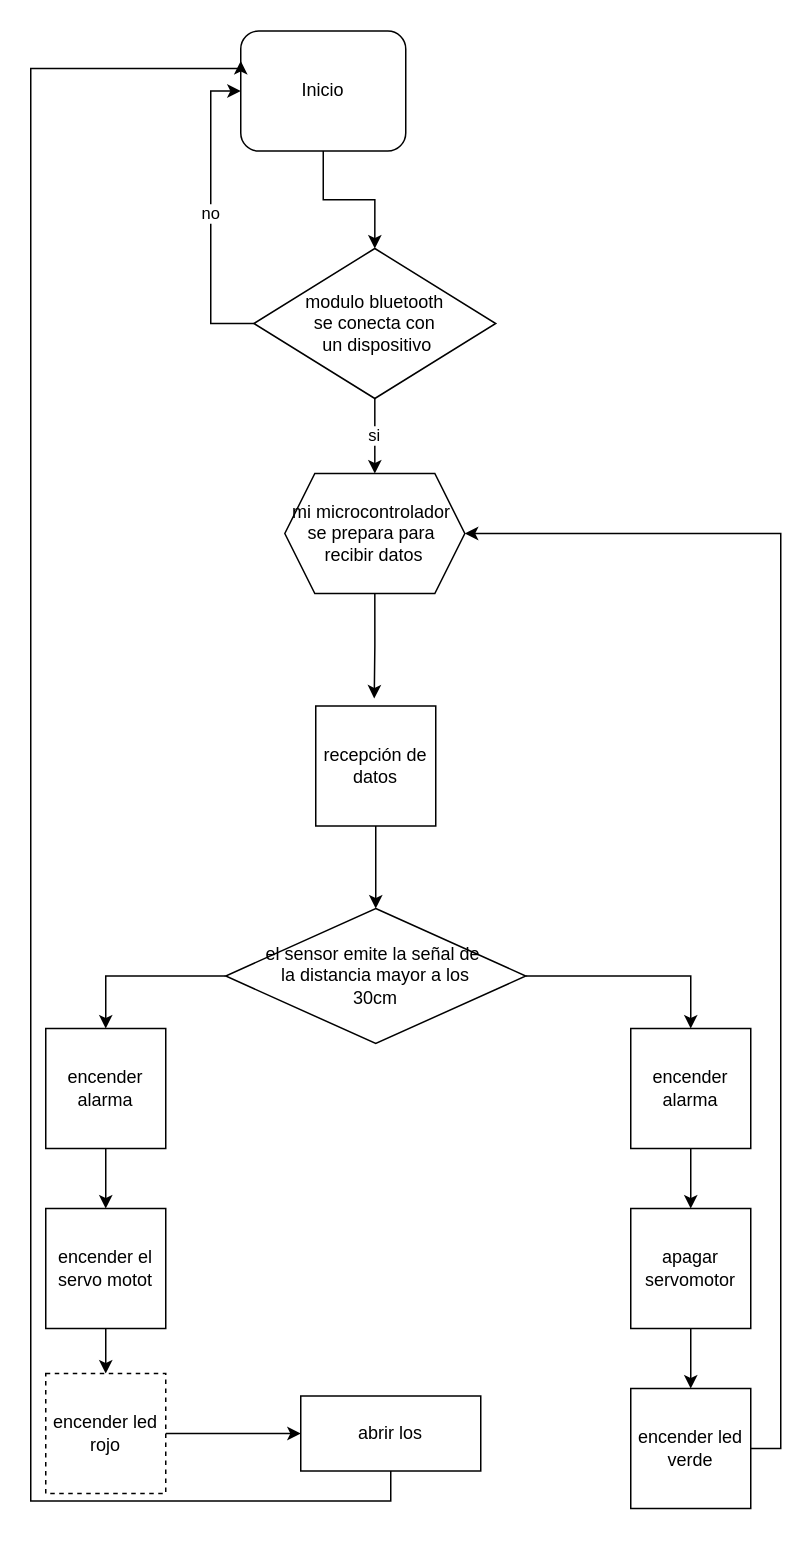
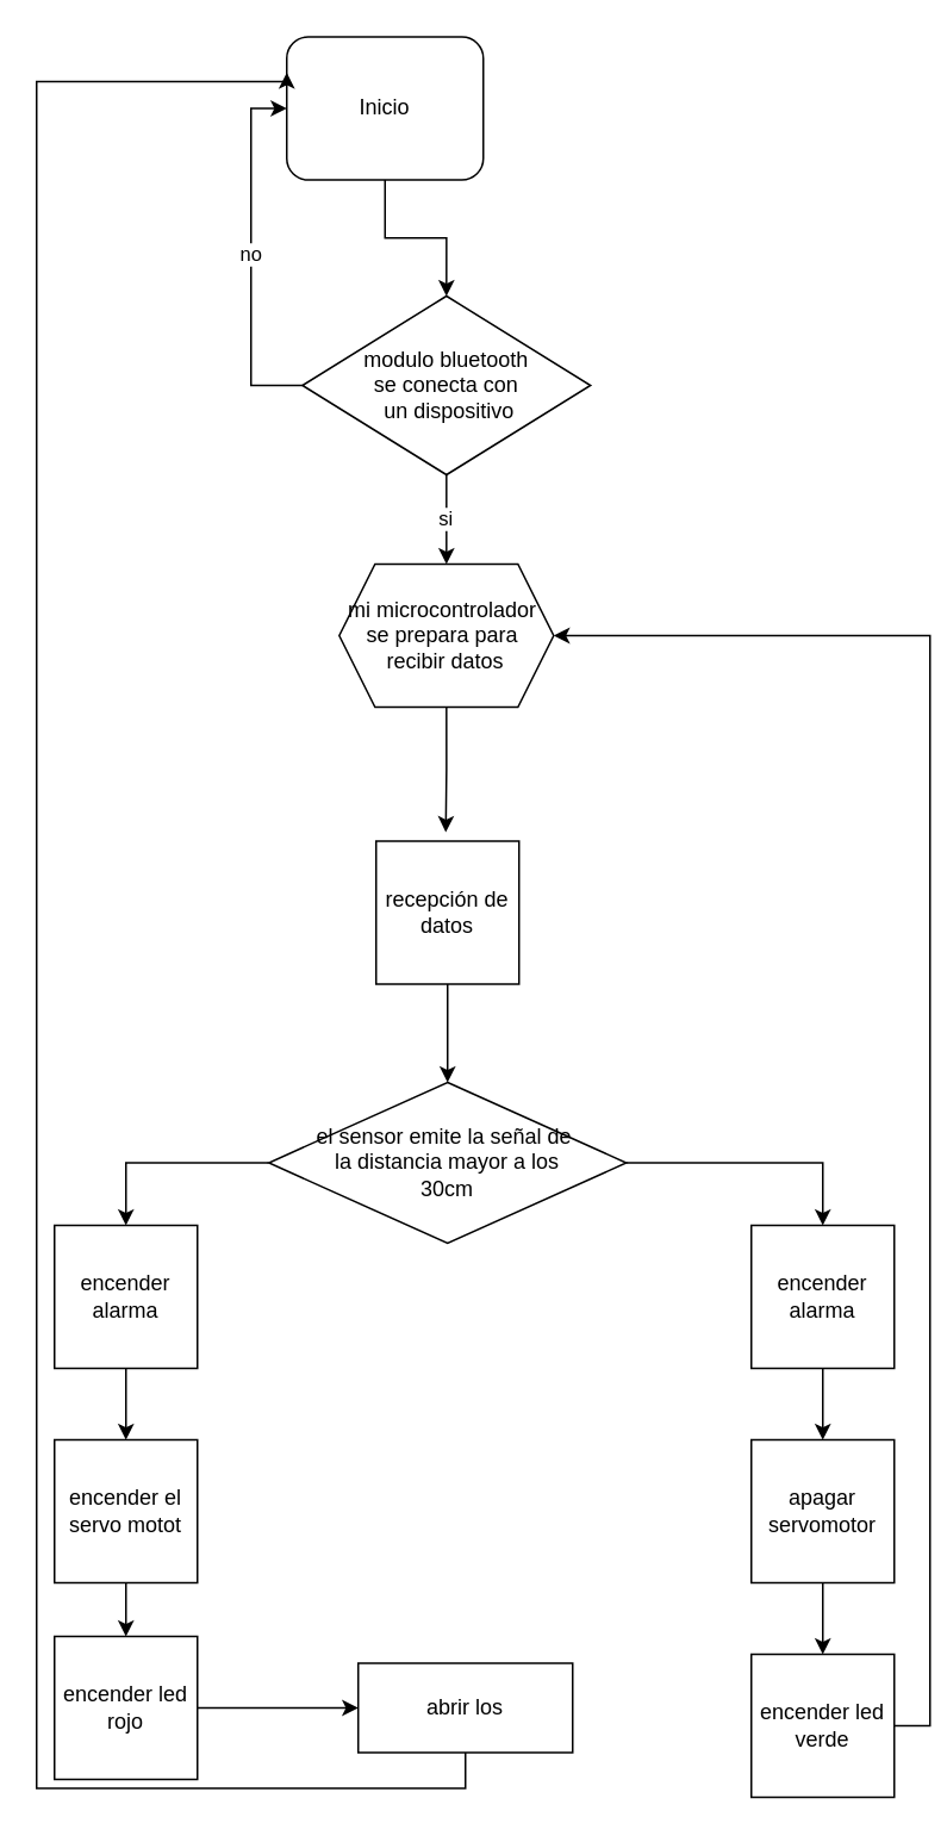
  <mxCell id="0" />
  <mxCell id="1" parent="0" />
  <mxCell id="2" style="edgeStyle=orthogonalEdgeStyle;rounded=0;orthogonalLoop=1;jettySize=auto;html=1;exitX=0.5;exitY=1;exitDx=0;exitDy=0;entryX=0.5;entryY=0;entryDx=0;entryDy=0;" edge="1" parent="1" source="3" target="6"><mxGeometry relative="1" as="geometry" /></mxCell>
  <mxCell id="3" value="&lt;font style=&quot;vertical-align: inherit&quot;&gt;&lt;font style=&quot;vertical-align: inherit&quot;&gt;Inicio&lt;/font&gt;&lt;/font&gt;" style="rounded=1;whiteSpace=wrap;html=1;" vertex="1" parent="1"><mxGeometry x="160" y="20" width="110" height="80" as="geometry" /></mxCell>
  <mxCell id="4" value="&lt;font style=&quot;vertical-align: inherit&quot;&gt;&lt;font style=&quot;vertical-align: inherit&quot;&gt;no&lt;/font&gt;&lt;/font&gt;" style="edgeStyle=orthogonalEdgeStyle;rounded=0;orthogonalLoop=1;jettySize=auto;html=1;exitX=0;exitY=0.5;exitDx=0;exitDy=0;entryX=0;entryY=0.5;entryDx=0;entryDy=0;" edge="1" parent="1" source="6" target="3"><mxGeometry relative="1" as="geometry" /></mxCell>
  <mxCell id="5" value="&lt;font style=&quot;vertical-align: inherit&quot;&gt;&lt;font style=&quot;vertical-align: inherit&quot;&gt;si&lt;/font&gt;&lt;/font&gt;" style="edgeStyle=orthogonalEdgeStyle;rounded=0;orthogonalLoop=1;jettySize=auto;html=1;exitX=0.5;exitY=1;exitDx=0;exitDy=0;entryX=0.5;entryY=0;entryDx=0;entryDy=0;" edge="1" parent="1" source="6" target="8"><mxGeometry relative="1" as="geometry" /></mxCell>
  <mxCell id="6" value="&lt;font style=&quot;vertical-align: inherit&quot;&gt;&lt;font style=&quot;vertical-align: inherit&quot;&gt;&lt;font style=&quot;vertical-align: inherit&quot;&gt;&lt;font style=&quot;vertical-align: inherit&quot;&gt;&lt;font style=&quot;vertical-align: inherit&quot;&gt;&lt;font style=&quot;vertical-align: inherit&quot;&gt;modulo bluetooth &lt;br&gt;se conecta con&lt;br&gt;&amp;nbsp;un dispositivo&lt;/font&gt;&lt;/font&gt;&lt;/font&gt;&lt;/font&gt;&lt;/font&gt;&lt;/font&gt;" style="rhombus;whiteSpace=wrap;html=1;" vertex="1" parent="1"><mxGeometry x="168.75" y="165" width="161.25" height="100" as="geometry" /></mxCell>
  <mxCell id="7" style="edgeStyle=orthogonalEdgeStyle;rounded=0;orthogonalLoop=1;jettySize=auto;html=1;exitX=0.5;exitY=1;exitDx=0;exitDy=0;" edge="1" parent="1" source="8"><mxGeometry relative="1" as="geometry"><mxPoint x="249" y="465" as="targetPoint" /></mxGeometry></mxCell>
  <mxCell id="8" value="&lt;font style=&quot;vertical-align: inherit&quot;&gt;&lt;font style=&quot;vertical-align: inherit&quot;&gt;mi microcontrolador&amp;nbsp;&lt;br&gt;se prepara para&amp;nbsp;&lt;br&gt;recibir datos&lt;br&gt;&lt;/font&gt;&lt;/font&gt;" style="shape=hexagon;perimeter=hexagonPerimeter2;whiteSpace=wrap;html=1;fixedSize=1;" vertex="1" parent="1"><mxGeometry x="189.38" y="315" width="120" height="80" as="geometry" /></mxCell>
  <mxCell id="9" style="edgeStyle=orthogonalEdgeStyle;rounded=0;orthogonalLoop=1;jettySize=auto;html=1;exitX=0.5;exitY=1;exitDx=0;exitDy=0;entryX=0.5;entryY=0;entryDx=0;entryDy=0;" edge="1" parent="1" source="10" target="13"><mxGeometry relative="1" as="geometry" /></mxCell>
  <mxCell id="10" value="recepción de datos" style="whiteSpace=wrap;html=1;aspect=fixed;" vertex="1" parent="1"><mxGeometry x="210" y="470" width="80" height="80" as="geometry" /></mxCell>
  <mxCell id="11" style="edgeStyle=orthogonalEdgeStyle;rounded=0;orthogonalLoop=1;jettySize=auto;html=1;exitX=0;exitY=0.5;exitDx=0;exitDy=0;entryX=0.5;entryY=0;entryDx=0;entryDy=0;" edge="1" parent="1" source="13" target="15"><mxGeometry relative="1" as="geometry" /></mxCell>
  <mxCell id="12" style="edgeStyle=orthogonalEdgeStyle;rounded=0;orthogonalLoop=1;jettySize=auto;html=1;exitX=1;exitY=0.5;exitDx=0;exitDy=0;entryX=0.5;entryY=0;entryDx=0;entryDy=0;" edge="1" parent="1" source="13" target="23"><mxGeometry relative="1" as="geometry" /></mxCell>
  <mxCell id="13" value="el sensor emite la señal de&amp;nbsp;&lt;br&gt;la distancia mayor a los&lt;br&gt;30cm" style="rhombus;whiteSpace=wrap;html=1;" vertex="1" parent="1"><mxGeometry x="150" y="605" width="200" height="90" as="geometry" /></mxCell>
  <mxCell id="14" style="edgeStyle=orthogonalEdgeStyle;rounded=0;orthogonalLoop=1;jettySize=auto;html=1;exitX=0.5;exitY=1;exitDx=0;exitDy=0;entryX=0.5;entryY=0;entryDx=0;entryDy=0;" edge="1" parent="1" source="15" target="17"><mxGeometry relative="1" as="geometry" /></mxCell>
  <mxCell id="15" value="encender alarma" style="whiteSpace=wrap;html=1;aspect=fixed;" vertex="1" parent="1"><mxGeometry x="30" y="685" width="80" height="80" as="geometry" /></mxCell>
  <mxCell id="16" style="edgeStyle=orthogonalEdgeStyle;rounded=0;orthogonalLoop=1;jettySize=auto;html=1;exitX=0.5;exitY=1;exitDx=0;exitDy=0;entryX=0.5;entryY=0;entryDx=0;entryDy=0;" edge="1" parent="1" source="17" target="19"><mxGeometry relative="1" as="geometry" /></mxCell>
  <mxCell id="17" value="encender el servo motot" style="whiteSpace=wrap;html=1;aspect=fixed;" vertex="1" parent="1"><mxGeometry x="30" y="805" width="80" height="80" as="geometry" /></mxCell>
  <mxCell id="18" style="edgeStyle=orthogonalEdgeStyle;rounded=0;orthogonalLoop=1;jettySize=auto;html=1;exitX=1;exitY=0.5;exitDx=0;exitDy=0;entryX=0;entryY=0.5;entryDx=0;entryDy=0;" edge="1" parent="1" source="19" target="21"><mxGeometry relative="1" as="geometry" /></mxCell>
- <mxCell id="19" value="encender led rojo" style="whiteSpace=wrap;html=1;aspect=fixed;dashed=1;" vertex="1" parent="1"><mxGeometry x="30" y="915" width="80" height="80" as="geometry" /></mxCell>
+ <mxCell id="19" value="encender led rojo" style="whiteSpace=wrap;html=1;aspect=fixed;" vertex="1" parent="1"><mxGeometry x="30" y="915" width="80" height="80" as="geometry" /></mxCell>
  <mxCell id="20" style="edgeStyle=orthogonalEdgeStyle;rounded=0;orthogonalLoop=1;jettySize=auto;html=1;exitX=0.5;exitY=1;exitDx=0;exitDy=0;entryX=0;entryY=0.25;entryDx=0;entryDy=0;" edge="1" parent="1" source="21" target="3"><mxGeometry relative="1" as="geometry"><Array as="points"><mxPoint x="260" y="1000" /><mxPoint x="20" y="1000" /><mxPoint x="20" y="45" /></Array></mxGeometry></mxCell>
  <mxCell id="21" value="abrir los" style="rounded=0;whiteSpace=wrap;html=1;" vertex="1" parent="1"><mxGeometry x="200" y="930" width="120" height="50" as="geometry" /></mxCell>
  <mxCell id="22" style="edgeStyle=orthogonalEdgeStyle;rounded=0;orthogonalLoop=1;jettySize=auto;html=1;exitX=0.5;exitY=1;exitDx=0;exitDy=0;" edge="1" parent="1" source="23" target="25"><mxGeometry relative="1" as="geometry" /></mxCell>
  <mxCell id="23" value="encender alarma" style="whiteSpace=wrap;html=1;aspect=fixed;" vertex="1" parent="1"><mxGeometry x="420" y="685" width="80" height="80" as="geometry" /></mxCell>
  <mxCell id="24" style="edgeStyle=orthogonalEdgeStyle;rounded=0;orthogonalLoop=1;jettySize=auto;html=1;exitX=0.5;exitY=1;exitDx=0;exitDy=0;" edge="1" parent="1" source="25" target="27"><mxGeometry relative="1" as="geometry" /></mxCell>
  <mxCell id="25" value="apagar servomotor" style="whiteSpace=wrap;html=1;aspect=fixed;" vertex="1" parent="1"><mxGeometry x="420" y="805" width="80" height="80" as="geometry" /></mxCell>
  <mxCell id="26" style="edgeStyle=orthogonalEdgeStyle;rounded=0;orthogonalLoop=1;jettySize=auto;html=1;exitX=1;exitY=0.5;exitDx=0;exitDy=0;entryX=1;entryY=0.5;entryDx=0;entryDy=0;" edge="1" parent="1" source="27" target="8"><mxGeometry relative="1" as="geometry" /></mxCell>
  <mxCell id="27" value="encender led verde" style="whiteSpace=wrap;html=1;aspect=fixed;" vertex="1" parent="1"><mxGeometry x="420" y="925" width="80" height="80" as="geometry" /></mxCell>
